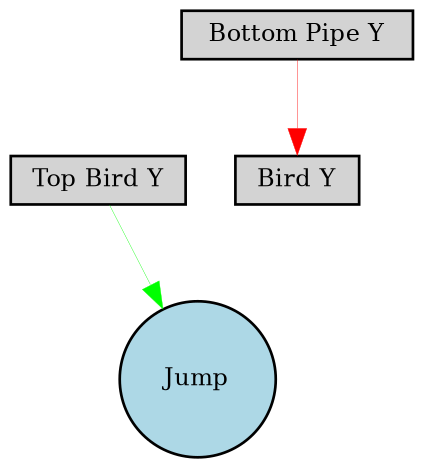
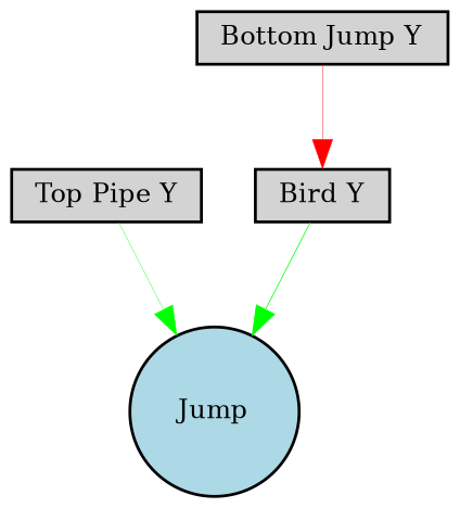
  digraph {
    node [fillcolor=lightgray fontsize=9 shape=box style=filled]
    edge [color=green style=solid]
    "Bird Y" [height=0.2 width=0.2]
    Jump [fillcolor=lightblue height=0.2 shape=circle width=0.2]
-   "Top Pipe Y" [height=0.2 width=0.2 label="Top Bird Y"]
-   "Bottom Pipe Y" [height=0.2 width=0.2]
+   "Top Pipe Y" [height=0.2 width=0.2]
+   "Bottom Pipe Y" [height=0.2 width=0.2 label="Bottom Jump Y"]
+   "Bird Y" -> Jump [penwidth=0.27066394374774083]
    "Top Pipe Y" -> Jump [penwidth=0.13914922199906865]
    "Bottom Pipe Y" -> "Bird Y" [color=red penwidth=0.15349412357166387]
  }
